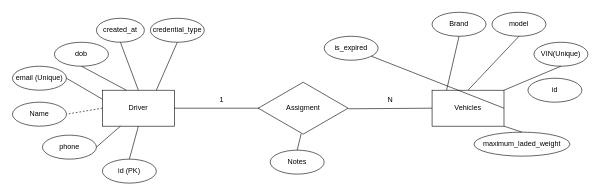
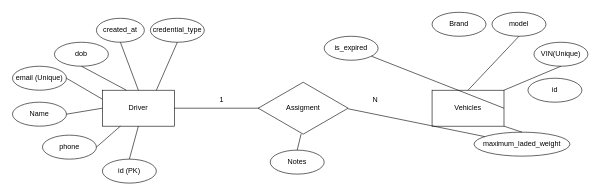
  <mxCell id="0" />
  <mxCell id="1" parent="0" />
  <mxCell id="2" value="Driver" style="rounded=0;whiteSpace=wrap;html=1;" vertex="1" parent="1"><mxGeometry x="170" y="150" width="120" height="60" as="geometry" /></mxCell>
  <mxCell id="3" value="Vehicles" style="rounded=0;whiteSpace=wrap;html=1;" vertex="1" parent="1"><mxGeometry x="720" y="150" width="120" height="60" as="geometry" /></mxCell>
  <mxCell id="4" value="Assigment" style="html=1;whiteSpace=wrap;aspect=fixed;shape=isoRectangle;" vertex="1" parent="1"><mxGeometry x="430" y="135" width="150" height="90" as="geometry" /></mxCell>
  <mxCell id="5" value="" style="endArrow=none;html=1;exitX=1;exitY=0.5;exitDx=0;exitDy=0;entryX=0.007;entryY=0.5;entryDx=0;entryDy=0;entryPerimeter=0;" edge="1" parent="1" source="2" target="4"><mxGeometry width="50" height="50" relative="1" as="geometry"><mxPoint x="340" y="310" as="sourcePoint" /><mxPoint x="400" y="260" as="targetPoint" /></mxGeometry></mxCell>
- <mxCell id="6" value="" style="endArrow=none;html=1;entryX=0;entryY=0.5;entryDx=0;entryDy=0;exitX=1;exitY=0.511;exitDx=0;exitDy=0;exitPerimeter=0;" edge="1" parent="1" source="4" target="3"><mxGeometry width="50" height="50" relative="1" as="geometry"><mxPoint x="610" y="130" as="sourcePoint" /><mxPoint x="690" y="130" as="targetPoint" /></mxGeometry></mxCell>
+ <mxCell id="6" value="" style="endArrow=none;html=1;exitX=1;exitY=0.511;exitDx=0;exitDy=0;exitPerimeter=0;" edge="1" parent="1" source="4" target="31"><mxGeometry width="50" height="50" relative="1" as="geometry"><mxPoint x="610" y="130" as="sourcePoint" /><mxPoint x="690" y="130" as="targetPoint" /></mxGeometry></mxCell>
  <mxCell id="7" value="1" style="text;strokeColor=none;fillColor=none;align=left;verticalAlign=middle;spacingLeft=4;spacingRight=4;overflow=hidden;points=[[0,0.5],[1,0.5]];portConstraint=eastwest;rotatable=0;" vertex="1" parent="1"><mxGeometry x="360" y="150" width="20" height="30" as="geometry" /></mxCell>
- <mxCell id="8" value="N" style="text;strokeColor=none;fillColor=none;align=left;verticalAlign=middle;spacingLeft=4;spacingRight=4;overflow=hidden;points=[[0,0.5],[1,0.5]];portConstraint=eastwest;rotatable=0;" vertex="1" parent="1"><mxGeometry x="640" y="150" width="20" height="30" as="geometry" /></mxCell>
+ <mxCell id="8" value="N" style="text;strokeColor=none;fillColor=none;align=left;verticalAlign=middle;spacingLeft=4;spacingRight=4;overflow=hidden;points=[[0,0.5],[1,0.5]];portConstraint=eastwest;rotatable=0;" vertex="1" parent="1"><mxGeometry x="615" y="150" width="20" height="30" as="geometry" /></mxCell>
  <mxCell id="9" value="created_at" style="ellipse;whiteSpace=wrap;html=1;" vertex="1" parent="1"><mxGeometry x="160" y="30" width="80" height="40" as="geometry" /></mxCell>
  <mxCell id="10" value="credential_type" style="ellipse;whiteSpace=wrap;html=1;" vertex="1" parent="1"><mxGeometry x="250" y="30" width="90" height="40" as="geometry" /></mxCell>
  <mxCell id="11" value="dob" style="ellipse;whiteSpace=wrap;html=1;" vertex="1" parent="1"><mxGeometry x="90" y="70" width="90" height="40" as="geometry" /></mxCell>
  <mxCell id="12" value="email (Unique)" style="ellipse;whiteSpace=wrap;html=1;" vertex="1" parent="1"><mxGeometry x="20" y="110" width="90" height="40" as="geometry" /></mxCell>
  <mxCell id="13" value="Name" style="ellipse;whiteSpace=wrap;html=1;" vertex="1" parent="1"><mxGeometry x="20" y="170" width="90" height="40" as="geometry" /></mxCell>
  <mxCell id="14" value="phone" style="ellipse;whiteSpace=wrap;html=1;" vertex="1" parent="1"><mxGeometry x="70" y="225" width="90" height="40" as="geometry" /></mxCell>
  <mxCell id="15" value="id (PK)" style="ellipse;whiteSpace=wrap;html=1;" vertex="1" parent="1"><mxGeometry x="170" y="265" width="90" height="40" as="geometry" /></mxCell>
  <mxCell id="16" value="" style="endArrow=none;html=1;entryX=0.5;entryY=1;entryDx=0;entryDy=0;exitX=0.75;exitY=0;exitDx=0;exitDy=0;" edge="1" parent="1" source="2" target="10"><mxGeometry width="50" height="50" relative="1" as="geometry"><mxPoint x="290" y="140" as="sourcePoint" /><mxPoint x="340" y="90" as="targetPoint" /></mxGeometry></mxCell>
  <mxCell id="17" value="" style="endArrow=none;html=1;entryX=0.5;entryY=1;entryDx=0;entryDy=0;exitX=0.5;exitY=0;exitDx=0;exitDy=0;" edge="1" parent="1" source="2" target="9"><mxGeometry width="50" height="50" relative="1" as="geometry"><mxPoint x="212.5" y="150" as="sourcePoint" /><mxPoint x="247.5" y="70" as="targetPoint" /></mxGeometry></mxCell>
  <mxCell id="18" value="" style="endArrow=none;html=1;entryX=0.5;entryY=1;entryDx=0;entryDy=0;" edge="1" parent="1" target="11"><mxGeometry width="50" height="50" relative="1" as="geometry"><mxPoint x="210" y="150" as="sourcePoint" /><mxPoint x="180" y="70" as="targetPoint" /></mxGeometry></mxCell>
  <mxCell id="19" value="" style="endArrow=none;html=1;entryX=1;entryY=0.5;entryDx=0;entryDy=0;exitX=0;exitY=0.25;exitDx=0;exitDy=0;" edge="1" parent="1" source="2" target="12"><mxGeometry width="50" height="50" relative="1" as="geometry"><mxPoint x="220" y="160" as="sourcePoint" /><mxPoint x="145" y="120" as="targetPoint" /></mxGeometry></mxCell>
- <mxCell id="20" value="" style="endArrow=none;html=1;entryX=1;entryY=0.5;entryDx=0;entryDy=0;exitX=0;exitY=0.5;exitDx=0;exitDy=0;dashed=1;" edge="1" parent="1" source="2" target="13"><mxGeometry width="50" height="50" relative="1" as="geometry"><mxPoint x="180" y="175" as="sourcePoint" /><mxPoint x="120" y="140" as="targetPoint" /></mxGeometry></mxCell>
+ <mxCell id="20" value="" style="endArrow=none;html=1;entryX=1;entryY=0.5;entryDx=0;entryDy=0;exitX=0;exitY=0.5;exitDx=0;exitDy=0;" edge="1" parent="1" source="2" target="13"><mxGeometry width="50" height="50" relative="1" as="geometry"><mxPoint x="180" y="175" as="sourcePoint" /><mxPoint x="120" y="140" as="targetPoint" /></mxGeometry></mxCell>
  <mxCell id="21" value="" style="endArrow=none;html=1;entryX=1;entryY=0.5;entryDx=0;entryDy=0;exitX=0.25;exitY=1;exitDx=0;exitDy=0;" edge="1" parent="1" source="2" target="14"><mxGeometry width="50" height="50" relative="1" as="geometry"><mxPoint x="180" y="175" as="sourcePoint" /><mxPoint x="120" y="140" as="targetPoint" /></mxGeometry></mxCell>
  <mxCell id="22" value="" style="endArrow=none;html=1;entryX=0.5;entryY=0;entryDx=0;entryDy=0;exitX=0.5;exitY=1;exitDx=0;exitDy=0;" edge="1" parent="1" source="2" target="15"><mxGeometry width="50" height="50" relative="1" as="geometry"><mxPoint x="210" y="220" as="sourcePoint" /><mxPoint x="170" y="255" as="targetPoint" /></mxGeometry></mxCell>
  <mxCell id="23" value="Brand" style="ellipse;whiteSpace=wrap;html=1;" vertex="1" parent="1"><mxGeometry x="720" y="20" width="90" height="40" as="geometry" /></mxCell>
- <mxCell id="24" value="" style="endArrow=none;html=1;entryX=0.5;entryY=1;entryDx=0;entryDy=0;exitX=0.202;exitY=-0.004;exitDx=0;exitDy=0;exitPerimeter=0;" edge="1" parent="1" target="23" source="3"><mxGeometry width="50" height="50" relative="1" as="geometry"><mxPoint x="730" y="140" as="sourcePoint" /><mxPoint x="810" y="80" as="targetPoint" /></mxGeometry></mxCell>
  <mxCell id="25" value="model" style="ellipse;whiteSpace=wrap;html=1;" vertex="1" parent="1"><mxGeometry x="820" y="20" width="90" height="40" as="geometry" /></mxCell>
  <mxCell id="26" value="" style="endArrow=none;html=1;entryX=0.5;entryY=1;entryDx=0;entryDy=0;exitX=0.5;exitY=0;exitDx=0;exitDy=0;" edge="1" parent="1" target="25" source="3"><mxGeometry width="50" height="50" relative="1" as="geometry"><mxPoint x="830" y="140" as="sourcePoint" /><mxPoint x="910" y="80" as="targetPoint" /></mxGeometry></mxCell>
  <mxCell id="27" value="VIN(Unique)" style="ellipse;whiteSpace=wrap;html=1;" vertex="1" parent="1"><mxGeometry x="890" y="70" width="90" height="40" as="geometry" /></mxCell>
  <mxCell id="28" value="" style="endArrow=none;html=1;entryX=0.5;entryY=1;entryDx=0;entryDy=0;exitX=1;exitY=0;exitDx=0;exitDy=0;" edge="1" parent="1" target="27" source="3"><mxGeometry width="50" height="50" relative="1" as="geometry"><mxPoint x="900" y="190" as="sourcePoint" /><mxPoint x="980" y="130" as="targetPoint" /></mxGeometry></mxCell>
  <mxCell id="29" value="id" style="ellipse;whiteSpace=wrap;html=1;" vertex="1" parent="1"><mxGeometry x="880" y="130" width="90" height="40" as="geometry" /></mxCell>
  <mxCell id="30" value="" style="endArrow=none;html=1;exitX=1;exitY=0.5;exitDx=0;exitDy=0;" edge="1" parent="1" target="33" source="3"><mxGeometry width="50" height="50" relative="1" as="geometry"><mxPoint x="890" y="250" as="sourcePoint" /><mxPoint x="970" y="190" as="targetPoint" /></mxGeometry></mxCell>
  <mxCell id="31" value="maximum_laded_weight" style="ellipse;whiteSpace=wrap;html=1;" vertex="1" parent="1"><mxGeometry x="790" y="220" width="160" height="40" as="geometry" /></mxCell>
  <mxCell id="32" value="" style="endArrow=none;html=1;entryX=0.5;entryY=0;entryDx=0;entryDy=0;exitX=1;exitY=1;exitDx=0;exitDy=0;" edge="1" parent="1" target="31" source="3"><mxGeometry width="50" height="50" relative="1" as="geometry"><mxPoint x="870" y="340" as="sourcePoint" /><mxPoint x="950" y="280" as="targetPoint" /></mxGeometry></mxCell>
  <mxCell id="33" value="is_expired" style="ellipse;whiteSpace=wrap;html=1;" vertex="1" parent="1"><mxGeometry x="540" y="60" width="90" height="40" as="geometry" /></mxCell>
  <mxCell id="34" value="Notes" style="ellipse;whiteSpace=wrap;html=1;" vertex="1" parent="1"><mxGeometry x="450" y="250" width="90" height="40" as="geometry" /></mxCell>
  <mxCell id="35" value="" style="endArrow=none;html=1;entryX=0.5;entryY=0;entryDx=0;entryDy=0;exitX=0.477;exitY=0.976;exitDx=0;exitDy=0;exitPerimeter=0;" edge="1" parent="1" target="34" source="4"><mxGeometry width="50" height="50" relative="1" as="geometry"><mxPoint x="584.24" y="379.76" as="sourcePoint" /><mxPoint x="650" y="310" as="targetPoint" /></mxGeometry></mxCell>
